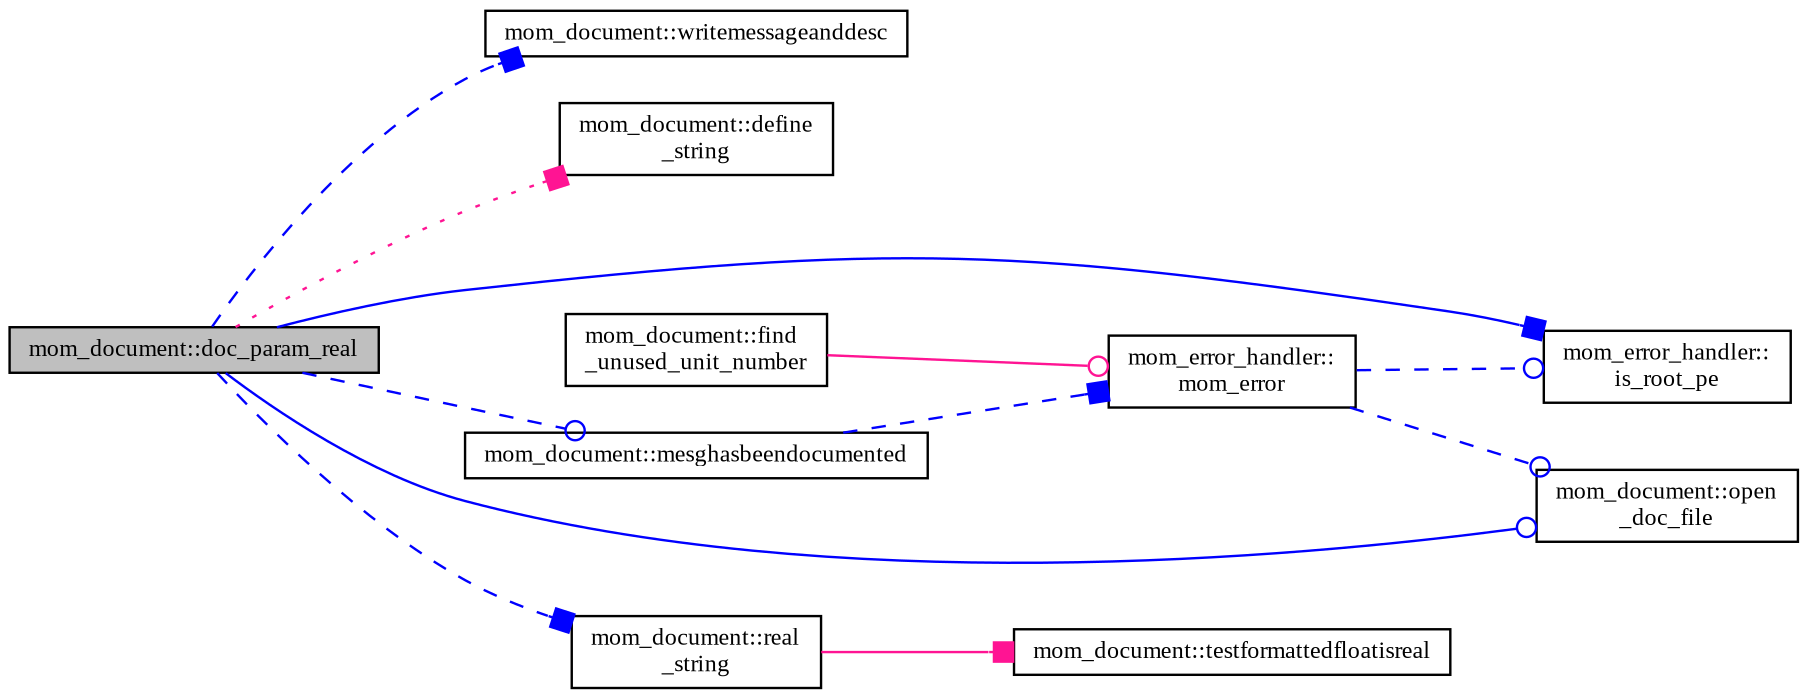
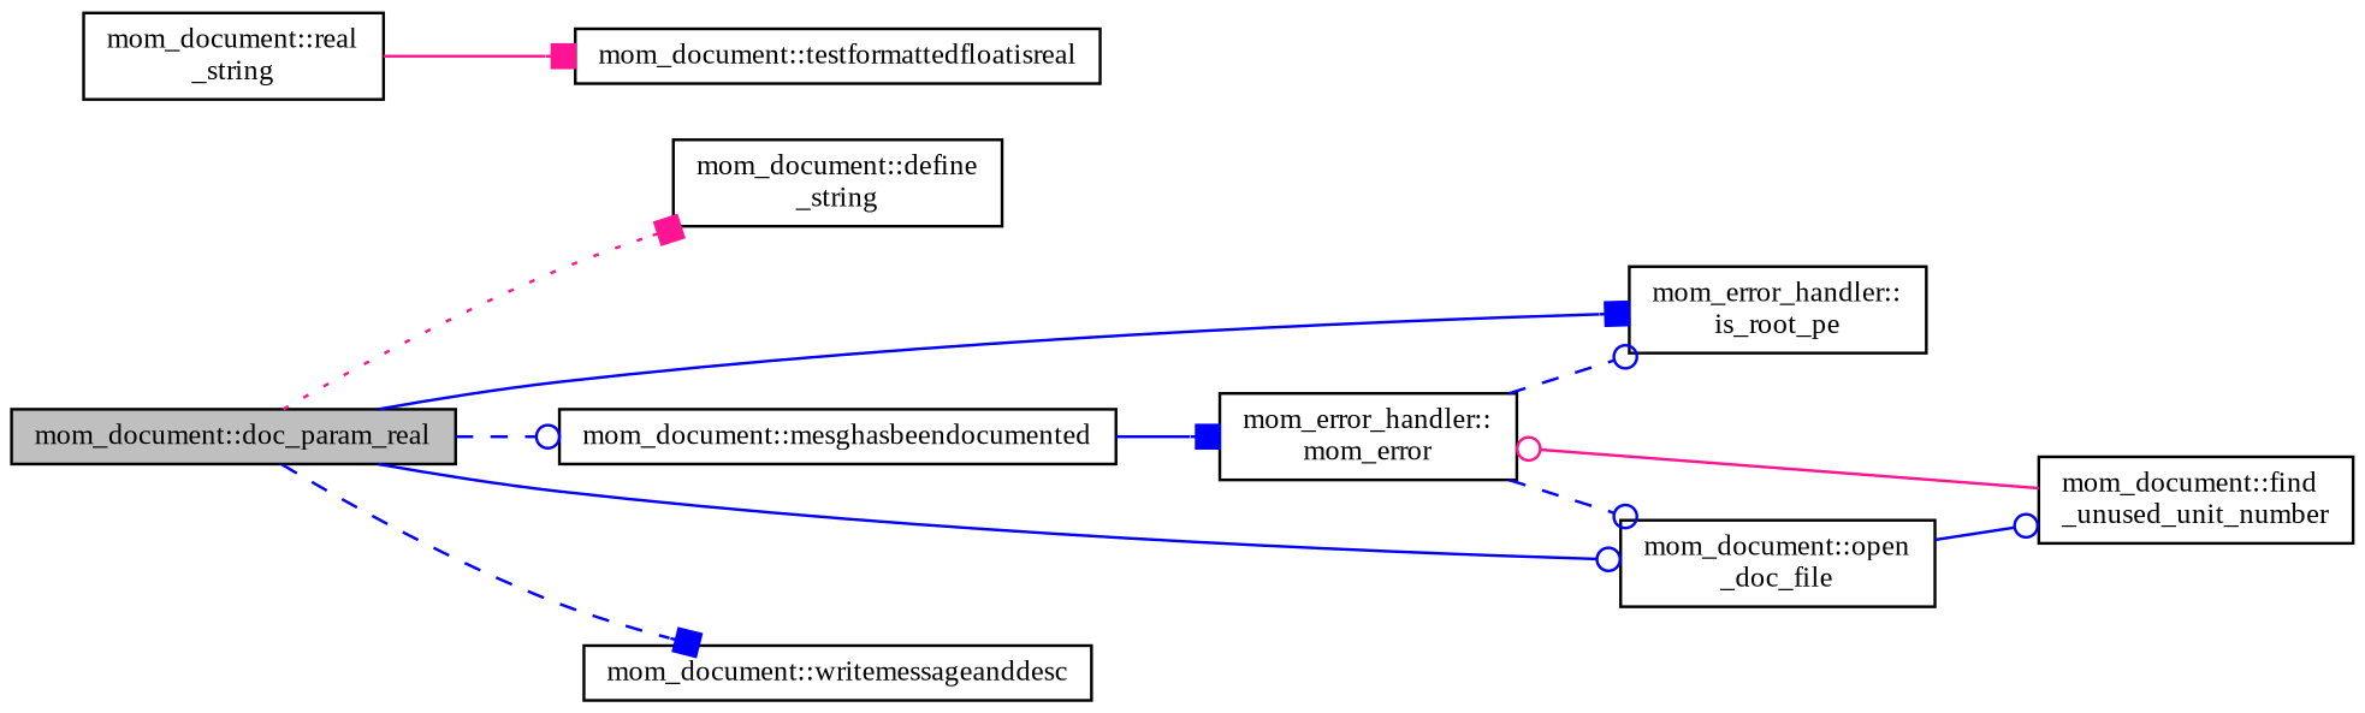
  digraph {
    fontname="Liberation Serif"
    rankdir=LR
    node [color=black fillcolor=white fontname="Liberation Serif" fontsize=10 shape=record style=filled]
    edge [arrowhead=box color=blue fontname="Liberation Serif" fontsize=10 labelfontname=Helvetica labelfontsize=10 style=dashed]
    n1 [fillcolor=grey75 fontcolor=black height=0.2 label="mom_document::doc_param_real" width=0.4]
    n2 [height=0.2 label="mom_document::define\l_string" width=0.4]
    n3 [height=0.2 label="mom_error_handler::\lis_root_pe" width=0.4]
    n4 [height=0.2 label="mom_document::mesghasbeendocumented" width=0.4]
    n5 [height=0.2 label="mom_document::open\l_doc_file" width=0.4]
    n6 [height=0.2 label="mom_document::real\l_string" width=0.4]
    n7 [height=0.2 label="mom_document::writemessageanddesc" width=0.4]
    n8 [height=0.2 label="mom_error_handler::\lmom_error" width=0.4]
    n9 [height=0.2 label="mom_document::find\l_unused_unit_number" width=0.4]
    n10 [height=0.2 label="mom_document::testformattedfloatisreal" width=0.4]
    n1 -> n2 [color=deeppink style=dotted]
    n1 -> n3 [style=solid]
    n1 -> n4 [arrowhead=odot]
    n1 -> n5 [arrowhead=odot style=solid]
-   n1 -> n6
    n1 -> n7
-   n4 -> n8
+   n4 -> n8 [style=solid]
+   n5 -> n9 [arrowhead=odot style=solid]
    n6 -> n10 [color=deeppink style=solid]
    n8 -> n3 [arrowhead=odot]
    n8 -> n5 [arrowhead=odot]
    n9 -> n8 [arrowhead=odot color=deeppink style=solid]
  }
